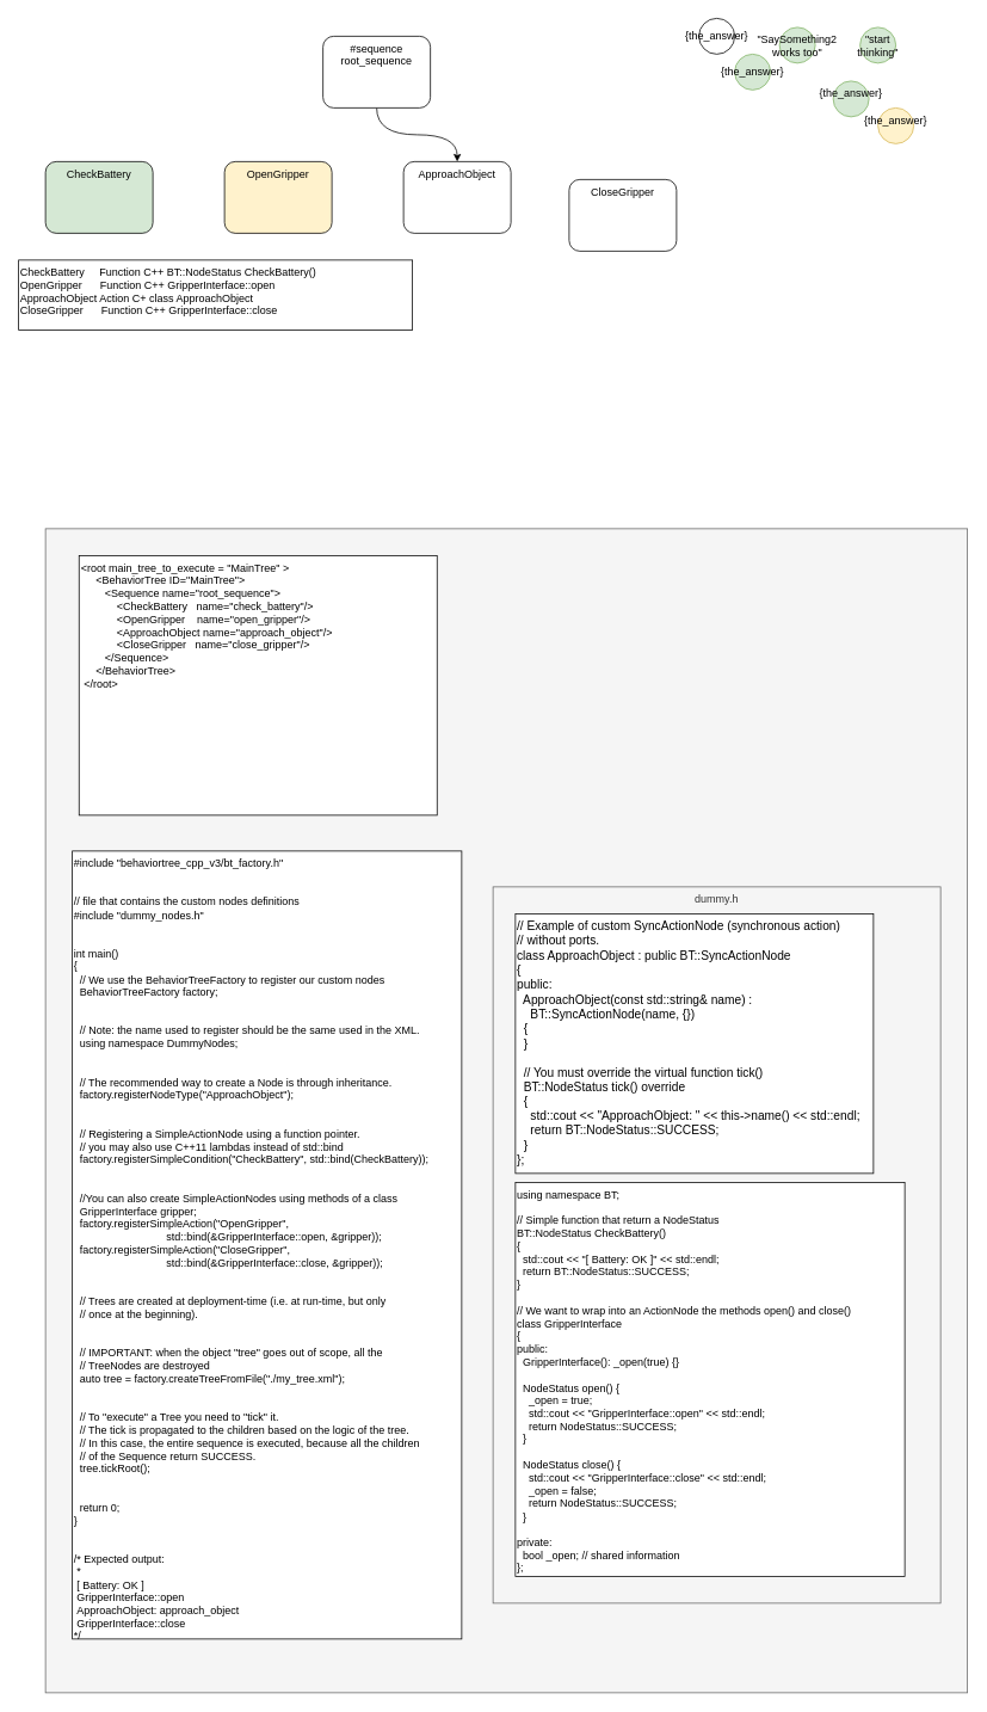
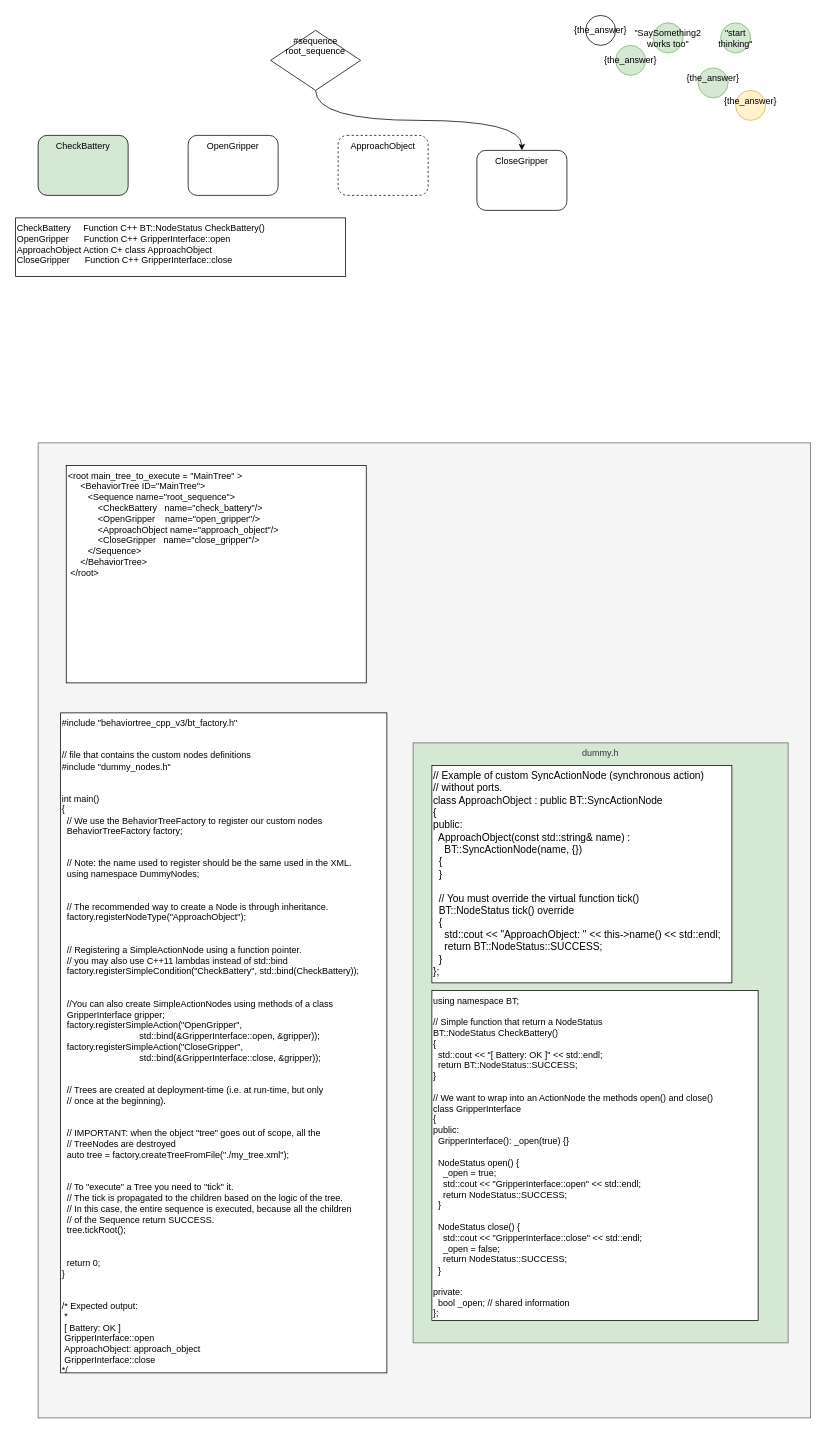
  <mxCell id="0" />
  <mxCell id="1" parent="0" />
  <mxCell id="2" value="" style="rounded=0;whiteSpace=wrap;html=1;fillColor=#f5f5f5;strokeColor=#666666;fontColor=#333333;" vertex="1" parent="1"><mxGeometry x="50" y="590" width="1030" height="1300" as="geometry" /></mxCell>
- <mxCell id="3" style="edgeStyle=orthogonalEdgeStyle;curved=1;orthogonalLoop=1;jettySize=auto;html=1;exitX=0.5;exitY=1;exitDx=0;exitDy=0;verticalAlign=top;" parent="1" source="4" target="5" edge="1"><mxGeometry relative="1" as="geometry" /></mxCell>
- <mxCell id="4" value="#sequence&lt;br&gt;root_sequence" style="rounded=1;whiteSpace=wrap;html=1;verticalAlign=top;" parent="1" vertex="1"><mxGeometry x="360" y="40" width="120" height="80" as="geometry" /></mxCell>
- <mxCell id="5" value="ApproachObject" style="rounded=1;whiteSpace=wrap;html=1;verticalAlign=top;" parent="1" vertex="1"><mxGeometry x="450" y="180" width="120" height="80" as="geometry" /></mxCell>
+ <mxCell id="3" style="edgeStyle=orthogonalEdgeStyle;curved=1;orthogonalLoop=1;jettySize=auto;html=1;exitX=0.5;exitY=1;exitDx=0;exitDy=0;entryX=0.5;entryY=0;entryDx=0;entryDy=0;verticalAlign=top;" parent="1" source="4" target="6" edge="1"><mxGeometry relative="1" as="geometry" /></mxCell>
+ <mxCell id="4" value="#sequence&lt;br&gt;root_sequence" style="rhombus;whiteSpace=wrap;html=1;verticalAlign=top;" parent="1" vertex="1"><mxGeometry x="360" y="40" width="120" height="80" as="geometry" /></mxCell>
+ <mxCell id="5" value="ApproachObject" style="rounded=1;whiteSpace=wrap;html=1;verticalAlign=top;dashed=1;" parent="1" vertex="1"><mxGeometry x="450" y="180" width="120" height="80" as="geometry" /></mxCell>
  <mxCell id="6" value="CloseGripper" style="rounded=1;whiteSpace=wrap;html=1;verticalAlign=top;" parent="1" vertex="1"><mxGeometry x="635" y="200" width="120" height="80" as="geometry" /></mxCell>
- <mxCell id="7" value="OpenGripper" style="rounded=1;whiteSpace=wrap;html=1;verticalAlign=top;fillColor=#fff2cc;" parent="1" vertex="1"><mxGeometry x="250" y="180" width="120" height="80" as="geometry" /></mxCell>
+ <mxCell id="7" value="OpenGripper" style="rounded=1;whiteSpace=wrap;html=1;verticalAlign=top;" parent="1" vertex="1"><mxGeometry x="250" y="180" width="120" height="80" as="geometry" /></mxCell>
  <mxCell id="8" value="CheckBattery" style="rounded=1;whiteSpace=wrap;html=1;verticalAlign=top;fillColor=#d5e8d4;" parent="1" vertex="1"><mxGeometry x="50" y="180" width="120" height="80" as="geometry" /></mxCell>
  <mxCell id="9" value="&quot;start thinking&quot;" style="ellipse;whiteSpace=wrap;html=1;aspect=fixed;fillColor=#d5e8d4;strokeColor=#82b366;verticalAlign=top;" parent="1" vertex="1"><mxGeometry x="960" y="30" width="40" height="40" as="geometry" /></mxCell>
  <mxCell id="10" value="{the_answer}" style="ellipse;whiteSpace=wrap;html=1;aspect=fixed;fillColor=#fff2cc;strokeColor=#d6b656;verticalAlign=top;" parent="1" vertex="1"><mxGeometry x="980" y="120" width="40" height="40" as="geometry" /></mxCell>
  <mxCell id="11" value="{the_answer}" style="ellipse;whiteSpace=wrap;html=1;aspect=fixed;fillColor=#d5e8d4;strokeColor=#82b366;verticalAlign=top;" parent="1" vertex="1"><mxGeometry x="930" y="90" width="40" height="40" as="geometry" /></mxCell>
  <mxCell id="12" value="&quot;SaySomething2 works too&quot;" style="ellipse;whiteSpace=wrap;html=1;aspect=fixed;fillColor=#d5e8d4;strokeColor=#82b366;verticalAlign=top;" parent="1" vertex="1"><mxGeometry x="870" y="30" width="40" height="40" as="geometry" /></mxCell>
  <mxCell id="13" value="{the_answer}" style="ellipse;whiteSpace=wrap;html=1;aspect=fixed;fillColor=#d5e8d4;strokeColor=#82b366;" parent="1" vertex="1"><mxGeometry x="820" y="60" width="40" height="40" as="geometry" /></mxCell>
  <mxCell id="14" value="{the_answer}" style="ellipse;whiteSpace=wrap;html=1;aspect=fixed;" parent="1" vertex="1"><mxGeometry x="780" y="20" width="40" height="40" as="geometry" /></mxCell>
  <mxCell id="15" value="#include &quot;behaviortree_cpp_v3/bt_factory.h&quot;&#10;&#10;&#10;// file that contains the custom nodes definitions&#10;#include &quot;dummy_nodes.h&quot;&#10;&#10;&#10;int main()&#10;{&#10;  // We use the BehaviorTreeFactory to register our custom nodes&#10;  BehaviorTreeFactory factory;&#10;&#10;&#10;  // Note: the name used to register should be the same used in the XML.&#10;  using namespace DummyNodes;&#10;&#10;&#10;  // The recommended way to create a Node is through inheritance.&#10;  factory.registerNodeType&lt;ApproachObject&gt;(&quot;ApproachObject&quot;);&#10;&#10;&#10;  // Registering a SimpleActionNode using a function pointer.&#10;  // you may also use C++11 lambdas instead of std::bind&#10;  factory.registerSimpleCondition(&quot;CheckBattery&quot;, std::bind(CheckBattery));&#10;&#10;&#10;  //You can also create SimpleActionNodes using methods of a class&#10;  GripperInterface gripper;&#10;  factory.registerSimpleAction(&quot;OpenGripper&quot;, &#10;                               std::bind(&amp;GripperInterface::open, &amp;gripper));&#10;  factory.registerSimpleAction(&quot;CloseGripper&quot;, &#10;                               std::bind(&amp;GripperInterface::close, &amp;gripper));&#10;&#10;&#10;  // Trees are created at deployment-time (i.e. at run-time, but only &#10;  // once at the beginning). &#10;&#10;&#10;  // IMPORTANT: when the object &quot;tree&quot; goes out of scope, all the &#10;  // TreeNodes are destroyed&#10;  auto tree = factory.createTreeFromFile(&quot;./my_tree.xml&quot;);&#10;&#10;&#10;  // To &quot;execute&quot; a Tree you need to &quot;tick&quot; it.&#10;  // The tick is propagated to the children based on the logic of the tree.&#10;  // In this case, the entire sequence is executed, because all the children&#10;  // of the Sequence return SUCCESS.&#10;  tree.tickRoot();&#10;&#10;&#10;  return 0;&#10;}&#10;&#10;&#10;/* Expected output:&#10; *&#10; [ Battery: OK ]&#10; GripperInterface::open&#10; ApproachObject: approach_object&#10; GripperInterface::close&#10;*/" style="rounded=0;whiteSpace=wrap;html=1;align=left;verticalAlign=top;" vertex="1" parent="1"><mxGeometry x="80" y="950" width="435" height="880" as="geometry" /></mxCell>
  <mxCell id="16" value="&lt;div&gt;&lt;/div&gt;CheckBattery&amp;nbsp; &amp;nbsp; &amp;nbsp;Function C++ BT::NodeStatus CheckBattery()&lt;br&gt;OpenGripper&amp;nbsp; &amp;nbsp; &amp;nbsp; Function C++ GripperInterface::open&lt;br&gt;ApproachObject Action C+ class ApproachObject&lt;br&gt;CloseGripper&amp;nbsp; &amp;nbsp; &amp;nbsp; Function C++ GripperInterface::close" style="rounded=0;whiteSpace=wrap;html=1;align=left;verticalAlign=top;" vertex="1" parent="1"><mxGeometry x="20" y="290" width="440" height="78" as="geometry" /></mxCell>
  <mxCell id="17" value="&lt;div&gt;&amp;lt;root main_tree_to_execute = &quot;MainTree&quot; &amp;gt;&lt;/div&gt;&lt;div&gt;&amp;nbsp; &amp;nbsp; &amp;nbsp;&amp;lt;BehaviorTree ID=&quot;MainTree&quot;&amp;gt;&lt;/div&gt;&lt;div&gt;&amp;nbsp; &amp;nbsp; &amp;nbsp; &amp;nbsp; &amp;lt;Sequence name=&quot;root_sequence&quot;&amp;gt;&lt;/div&gt;&lt;div&gt;&amp;nbsp; &amp;nbsp; &amp;nbsp; &amp;nbsp; &amp;nbsp; &amp;nbsp; &amp;lt;CheckBattery&amp;nbsp; &amp;nbsp;name=&quot;check_battery&quot;/&amp;gt;&lt;/div&gt;&lt;div&gt;&amp;nbsp; &amp;nbsp; &amp;nbsp; &amp;nbsp; &amp;nbsp; &amp;nbsp; &amp;lt;OpenGripper&amp;nbsp; &amp;nbsp; name=&quot;open_gripper&quot;/&amp;gt;&lt;/div&gt;&lt;div&gt;&amp;nbsp; &amp;nbsp; &amp;nbsp; &amp;nbsp; &amp;nbsp; &amp;nbsp; &amp;lt;ApproachObject name=&quot;approach_object&quot;/&amp;gt;&lt;/div&gt;&lt;div&gt;&amp;nbsp; &amp;nbsp; &amp;nbsp; &amp;nbsp; &amp;nbsp; &amp;nbsp; &amp;lt;CloseGripper&amp;nbsp; &amp;nbsp;name=&quot;close_gripper&quot;/&amp;gt;&lt;/div&gt;&lt;div&gt;&amp;nbsp; &amp;nbsp; &amp;nbsp; &amp;nbsp; &amp;lt;/Sequence&amp;gt;&lt;/div&gt;&lt;div&gt;&amp;nbsp; &amp;nbsp; &amp;nbsp;&amp;lt;/BehaviorTree&amp;gt;&lt;/div&gt;&lt;div&gt;&amp;nbsp;&amp;lt;/root&amp;gt;&lt;/div&gt;&lt;div&gt;&lt;br&gt;&lt;/div&gt;" style="rounded=0;whiteSpace=wrap;html=1;align=left;verticalAlign=top;" vertex="1" parent="1"><mxGeometry x="87.5" y="620" width="400" height="290" as="geometry" /></mxCell>
  <mxCell id="18" value="" style="group" vertex="1" connectable="0" parent="1"><mxGeometry x="550" y="990" width="500" height="800" as="geometry" /></mxCell>
- <mxCell id="19" value="dummy.h" style="rounded=0;whiteSpace=wrap;html=1;fillColor=#f5f5f5;strokeColor=#666666;fontColor=#333333;verticalAlign=top;" vertex="1" parent="18"><mxGeometry width="500" height="800" as="geometry" /></mxCell>
+ <mxCell id="19" value="dummy.h" style="rounded=0;whiteSpace=wrap;html=1;fillColor=#d5e8d4;strokeColor=#666666;fontColor=#333333;verticalAlign=top;" vertex="1" parent="18"><mxGeometry width="500" height="800" as="geometry" /></mxCell>
  <mxCell id="20" value="&lt;div&gt;&lt;div&gt;&lt;div&gt;&lt;div&gt;&lt;span style=&quot;font-size: 13.6px&quot;&gt;// Example of custom SyncActionNode (synchronous action)&lt;/span&gt;&lt;/div&gt;&lt;div&gt;&lt;span style=&quot;font-size: 13.6px&quot;&gt;// without ports.&lt;/span&gt;&lt;/div&gt;&lt;div&gt;&lt;span style=&quot;font-size: 13.6px&quot;&gt;class ApproachObject : public BT::SyncActionNode&lt;/span&gt;&lt;/div&gt;&lt;div&gt;&lt;span style=&quot;font-size: 13.6px&quot;&gt;{&lt;/span&gt;&lt;/div&gt;&lt;div&gt;&lt;span style=&quot;font-size: 13.6px&quot;&gt;public:&lt;/span&gt;&lt;/div&gt;&lt;div&gt;&lt;span style=&quot;font-size: 13.6px&quot;&gt;&amp;nbsp; ApproachObject(const std::string&amp;amp; name) :&lt;/span&gt;&lt;/div&gt;&lt;div&gt;&lt;span style=&quot;font-size: 13.6px&quot;&gt;&amp;nbsp; &amp;nbsp; BT::SyncActionNode(name, {})&lt;/span&gt;&lt;/div&gt;&lt;div&gt;&lt;span style=&quot;font-size: 13.6px&quot;&gt;&amp;nbsp; {&lt;/span&gt;&lt;/div&gt;&lt;div&gt;&lt;span style=&quot;font-size: 13.6px&quot;&gt;&amp;nbsp; }&lt;/span&gt;&lt;/div&gt;&lt;div&gt;&lt;span style=&quot;font-size: 13.6px&quot;&gt;&lt;br&gt;&lt;/span&gt;&lt;/div&gt;&lt;div&gt;&lt;span style=&quot;font-size: 13.6px&quot;&gt;&amp;nbsp; // You must override the virtual function tick()&lt;/span&gt;&lt;/div&gt;&lt;div&gt;&lt;span style=&quot;font-size: 13.6px&quot;&gt;&amp;nbsp; BT::NodeStatus tick() override&lt;/span&gt;&lt;/div&gt;&lt;div&gt;&lt;span style=&quot;font-size: 13.6px&quot;&gt;&amp;nbsp; {&lt;/span&gt;&lt;/div&gt;&lt;div&gt;&lt;span style=&quot;font-size: 13.6px&quot;&gt;&amp;nbsp; &amp;nbsp; std::cout &amp;lt;&amp;lt; &quot;ApproachObject: &quot; &amp;lt;&amp;lt; this-&amp;gt;name() &amp;lt;&amp;lt; std::endl;&lt;/span&gt;&lt;/div&gt;&lt;div&gt;&lt;span style=&quot;font-size: 13.6px&quot;&gt;&amp;nbsp; &amp;nbsp; return BT::NodeStatus::SUCCESS;&lt;/span&gt;&lt;/div&gt;&lt;div&gt;&lt;span style=&quot;font-size: 13.6px&quot;&gt;&amp;nbsp; }&lt;/span&gt;&lt;/div&gt;&lt;div&gt;&lt;span style=&quot;font-size: 13.6px&quot;&gt;};&lt;/span&gt;&lt;/div&gt;&lt;/div&gt;&lt;/div&gt;&lt;/div&gt;&lt;div&gt;&lt;br&gt;&lt;/div&gt;" style="rounded=0;whiteSpace=wrap;html=1;align=left;verticalAlign=top;" parent="18" vertex="1"><mxGeometry x="25" y="30" width="400" height="290" as="geometry" /></mxCell>
  <mxCell id="21" value="&lt;div&gt;using namespace BT;&lt;/div&gt;&lt;div&gt;&lt;br&gt;&lt;/div&gt;&lt;div&gt;// Simple function that return a NodeStatus&lt;/div&gt;&lt;div&gt;BT::NodeStatus CheckBattery()&lt;/div&gt;&lt;div&gt;{&lt;/div&gt;&lt;div&gt;&amp;nbsp; std::cout &amp;lt;&amp;lt; &quot;[ Battery: OK ]&quot; &amp;lt;&amp;lt; std::endl;&lt;/div&gt;&lt;div&gt;&amp;nbsp; return BT::NodeStatus::SUCCESS;&lt;/div&gt;&lt;div&gt;}&lt;/div&gt;&lt;div&gt;&lt;br&gt;&lt;/div&gt;&lt;div&gt;// We want to wrap into an ActionNode the methods open() and close()&lt;/div&gt;&lt;div&gt;class GripperInterface&lt;/div&gt;&lt;div&gt;{&lt;/div&gt;&lt;div&gt;public:&lt;/div&gt;&lt;div&gt;&amp;nbsp; GripperInterface(): _open(true) {}&lt;/div&gt;&lt;div&gt;&lt;br&gt;&lt;/div&gt;&lt;div&gt;&amp;nbsp; NodeStatus open() {&lt;/div&gt;&lt;div&gt;&amp;nbsp; &amp;nbsp; _open = true;&lt;/div&gt;&lt;div&gt;&amp;nbsp; &amp;nbsp; std::cout &amp;lt;&amp;lt; &quot;GripperInterface::open&quot; &amp;lt;&amp;lt; std::endl;&lt;/div&gt;&lt;div&gt;&amp;nbsp; &amp;nbsp; return NodeStatus::SUCCESS;&lt;/div&gt;&lt;div&gt;&amp;nbsp; }&lt;/div&gt;&lt;div&gt;&lt;br&gt;&lt;/div&gt;&lt;div&gt;&amp;nbsp; NodeStatus close() {&lt;/div&gt;&lt;div&gt;&amp;nbsp; &amp;nbsp; std::cout &amp;lt;&amp;lt; &quot;GripperInterface::close&quot; &amp;lt;&amp;lt; std::endl;&lt;/div&gt;&lt;div&gt;&amp;nbsp; &amp;nbsp; _open = false;&lt;/div&gt;&lt;div&gt;&amp;nbsp; &amp;nbsp; return NodeStatus::SUCCESS;&lt;/div&gt;&lt;div&gt;&amp;nbsp; }&lt;/div&gt;&lt;div&gt;&lt;br&gt;&lt;/div&gt;&lt;div&gt;private:&lt;/div&gt;&lt;div&gt;&amp;nbsp; bool _open; // shared information&lt;/div&gt;&lt;div&gt;};&lt;/div&gt;&lt;div&gt;&lt;br&gt;&lt;/div&gt;" style="rounded=0;whiteSpace=wrap;html=1;align=left;verticalAlign=top;" parent="18" vertex="1"><mxGeometry x="25" y="330" width="435" height="440" as="geometry" /></mxCell>
